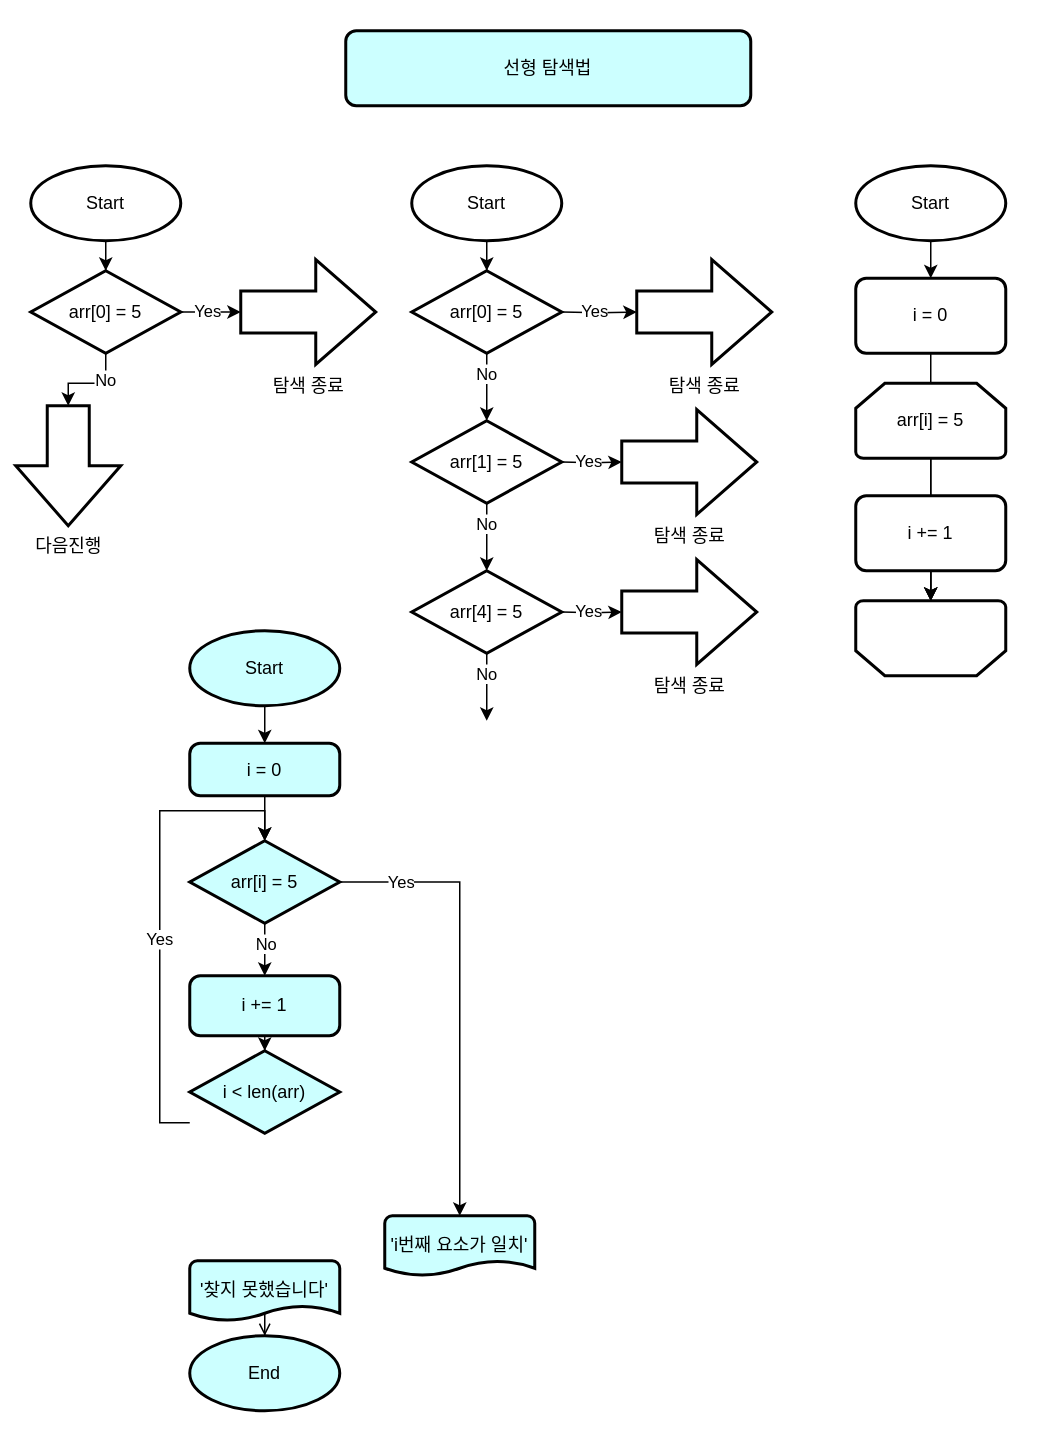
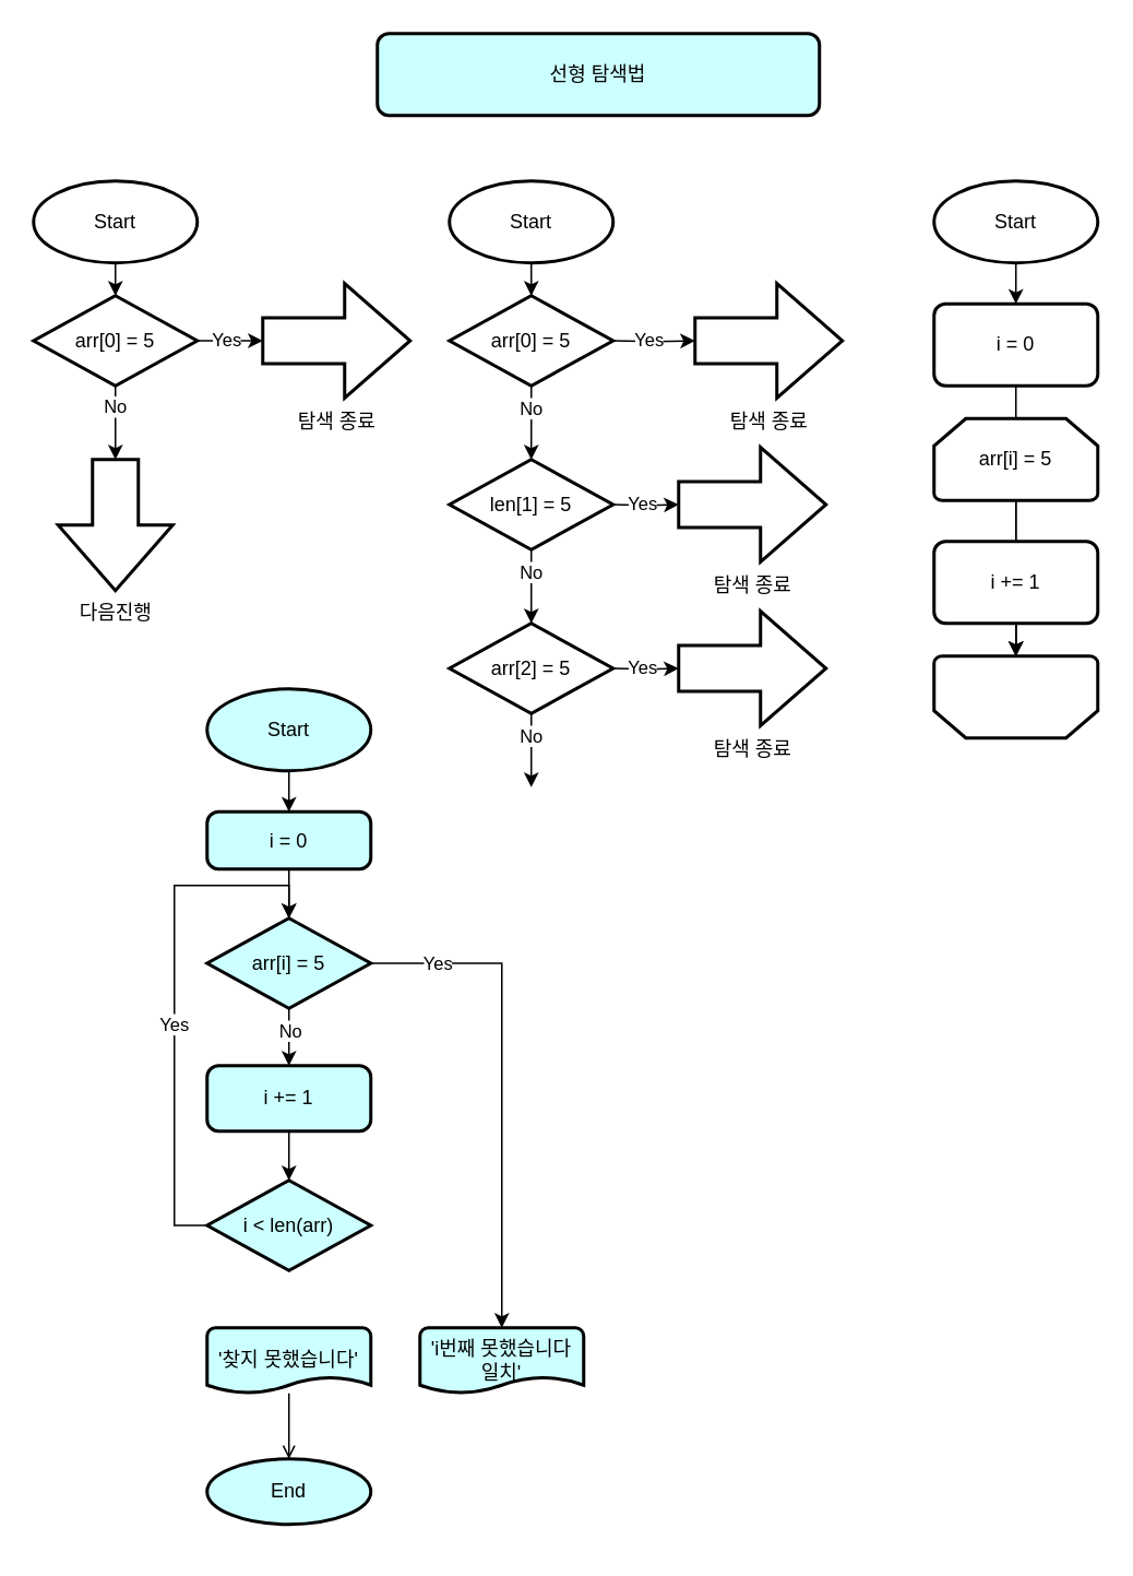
  <mxCell id="0" />
  <mxCell id="1" parent="0" />
  <mxCell id="2" style="edgeStyle=orthogonalEdgeStyle;rounded=0;orthogonalLoop=1;jettySize=auto;html=1;" edge="1" parent="1" source="39" target="40"><mxGeometry relative="1" as="geometry" /></mxCell>
  <mxCell id="3" value="선형 탐색법" style="rounded=1;whiteSpace=wrap;html=1;absoluteArcSize=1;arcSize=14;strokeWidth=2;fillColor=#ccffff;" vertex="1" parent="1"><mxGeometry x="230" y="20" width="270" height="50" as="geometry" /></mxCell>
  <mxCell id="4" style="edgeStyle=orthogonalEdgeStyle;rounded=0;orthogonalLoop=1;jettySize=auto;html=1;entryX=0.5;entryY=0;entryDx=0;entryDy=0;entryPerimeter=0;" edge="1" parent="1" source="5" target="10"><mxGeometry relative="1" as="geometry" /></mxCell>
  <mxCell id="5" value="Start" style="strokeWidth=2;html=1;shape=mxgraph.flowchart.start_1;whiteSpace=wrap;" vertex="1" parent="1"><mxGeometry x="20" y="110" width="100" height="50" as="geometry" /></mxCell>
  <mxCell id="6" style="edgeStyle=orthogonalEdgeStyle;rounded=0;orthogonalLoop=1;jettySize=auto;html=1;entryX=0;entryY=0.5;entryDx=0;entryDy=0;entryPerimeter=0;" edge="1" parent="1" source="10" target="12"><mxGeometry relative="1" as="geometry" /></mxCell>
  <mxCell id="7" value="No" style="edgeLabel;html=1;align=center;verticalAlign=middle;resizable=0;points=[];" vertex="1" connectable="0" parent="6"><mxGeometry x="-0.447" y="-1" relative="1" as="geometry"><mxPoint as="offset" /></mxGeometry></mxCell>
  <mxCell id="8" style="edgeStyle=orthogonalEdgeStyle;rounded=0;orthogonalLoop=1;jettySize=auto;html=1;entryX=0;entryY=0.5;entryDx=0;entryDy=0;entryPerimeter=0;" edge="1" parent="1" source="10" target="11"><mxGeometry relative="1" as="geometry" /></mxCell>
  <mxCell id="9" value="Yes" style="edgeLabel;html=1;align=center;verticalAlign=middle;resizable=0;points=[];" vertex="1" connectable="0" parent="8"><mxGeometry x="-0.156" y="1" relative="1" as="geometry"><mxPoint as="offset" /></mxGeometry></mxCell>
  <mxCell id="10" value="arr[0] = 5" style="strokeWidth=2;html=1;shape=mxgraph.flowchart.decision;whiteSpace=wrap;" vertex="1" parent="1"><mxGeometry x="20" y="180" width="100" height="55" as="geometry" /></mxCell>
  <mxCell id="11" value="탐색 종료" style="verticalLabelPosition=bottom;verticalAlign=top;html=1;strokeWidth=2;shape=mxgraph.arrows2.arrow;dy=0.6;dx=40;notch=0;" vertex="1" parent="1"><mxGeometry x="160" y="172.5" width="90" height="70" as="geometry" /></mxCell>
- <mxCell id="12" value="다음진행" style="verticalLabelPosition=bottom;verticalAlign=top;html=1;strokeWidth=2;shape=mxgraph.arrows2.arrow;dy=0.6;dx=40;notch=0;direction=south;" vertex="1" parent="1"><mxGeometry x="10" y="270" width="70" height="80" as="geometry" /></mxCell>
+ <mxCell id="12" value="다음진행" style="verticalLabelPosition=bottom;verticalAlign=top;html=1;strokeWidth=2;shape=mxgraph.arrows2.arrow;dy=0.6;dx=40;notch=0;direction=south;" vertex="1" parent="1"><mxGeometry x="35" y="280" width="70" height="80" as="geometry" /></mxCell>
  <mxCell id="13" style="edgeStyle=orthogonalEdgeStyle;rounded=0;orthogonalLoop=1;jettySize=auto;html=1;entryX=0.5;entryY=0;entryDx=0;entryDy=0;entryPerimeter=0;" edge="1" parent="1" source="14" target="17"><mxGeometry relative="1" as="geometry" /></mxCell>
  <mxCell id="14" value="Start" style="strokeWidth=2;html=1;shape=mxgraph.flowchart.start_1;whiteSpace=wrap;" vertex="1" parent="1"><mxGeometry x="274" y="110" width="100" height="50" as="geometry" /></mxCell>
  <mxCell id="15" style="edgeStyle=orthogonalEdgeStyle;rounded=0;orthogonalLoop=1;jettySize=auto;html=1;entryX=0;entryY=0.5;entryDx=0;entryDy=0;entryPerimeter=0;" edge="1" parent="1" source="17"><mxGeometry relative="1" as="geometry"><mxPoint x="324" y="280" as="targetPoint" /></mxGeometry></mxCell>
  <mxCell id="16" value="No" style="edgeLabel;html=1;align=center;verticalAlign=middle;resizable=0;points=[];" vertex="1" connectable="0" parent="15"><mxGeometry x="-0.447" y="-1" relative="1" as="geometry"><mxPoint as="offset" /></mxGeometry></mxCell>
  <mxCell id="17" value="arr[0] = 5" style="strokeWidth=2;html=1;shape=mxgraph.flowchart.decision;whiteSpace=wrap;" vertex="1" parent="1"><mxGeometry x="274" y="180" width="100" height="55" as="geometry" /></mxCell>
  <mxCell id="18" style="edgeStyle=orthogonalEdgeStyle;rounded=0;orthogonalLoop=1;jettySize=auto;html=1;entryX=0;entryY=0.5;entryDx=0;entryDy=0;entryPerimeter=0;" edge="1" parent="1" source="20"><mxGeometry relative="1" as="geometry"><mxPoint x="324" y="380" as="targetPoint" /></mxGeometry></mxCell>
  <mxCell id="19" value="No" style="edgeLabel;html=1;align=center;verticalAlign=middle;resizable=0;points=[];" vertex="1" connectable="0" parent="18"><mxGeometry x="-0.447" y="-1" relative="1" as="geometry"><mxPoint as="offset" /></mxGeometry></mxCell>
- <mxCell id="20" value="arr[1] = 5" style="strokeWidth=2;html=1;shape=mxgraph.flowchart.decision;whiteSpace=wrap;" vertex="1" parent="1"><mxGeometry x="274" y="280" width="100" height="55" as="geometry" /></mxCell>
+ <mxCell id="20" value="len[1] = 5" style="strokeWidth=2;html=1;shape=mxgraph.flowchart.decision;whiteSpace=wrap;" vertex="1" parent="1"><mxGeometry x="274" y="280" width="100" height="55" as="geometry" /></mxCell>
  <mxCell id="21" style="edgeStyle=orthogonalEdgeStyle;rounded=0;orthogonalLoop=1;jettySize=auto;html=1;entryX=0;entryY=0.5;entryDx=0;entryDy=0;entryPerimeter=0;" edge="1" parent="1" source="23"><mxGeometry relative="1" as="geometry"><mxPoint x="324" y="480" as="targetPoint" /></mxGeometry></mxCell>
  <mxCell id="22" value="No" style="edgeLabel;html=1;align=center;verticalAlign=middle;resizable=0;points=[];" vertex="1" connectable="0" parent="21"><mxGeometry x="-0.447" y="-1" relative="1" as="geometry"><mxPoint as="offset" /></mxGeometry></mxCell>
- <mxCell id="23" value="arr[4] = 5" style="strokeWidth=2;html=1;shape=mxgraph.flowchart.decision;whiteSpace=wrap;" vertex="1" parent="1"><mxGeometry x="274" y="380" width="100" height="55" as="geometry" /></mxCell>
+ <mxCell id="23" value="arr[2] = 5" style="strokeWidth=2;html=1;shape=mxgraph.flowchart.decision;whiteSpace=wrap;" vertex="1" parent="1"><mxGeometry x="274" y="380" width="100" height="55" as="geometry" /></mxCell>
  <mxCell id="24" style="edgeStyle=orthogonalEdgeStyle;rounded=0;orthogonalLoop=1;jettySize=auto;html=1;entryX=0;entryY=0.5;entryDx=0;entryDy=0;entryPerimeter=0;" edge="1" parent="1" target="26"><mxGeometry relative="1" as="geometry"><mxPoint x="374" y="307.5" as="sourcePoint" /></mxGeometry></mxCell>
  <mxCell id="25" value="Yes" style="edgeLabel;html=1;align=center;verticalAlign=middle;resizable=0;points=[];" vertex="1" connectable="0" parent="24"><mxGeometry x="-0.156" y="1" relative="1" as="geometry"><mxPoint as="offset" /></mxGeometry></mxCell>
  <mxCell id="26" value="탐색 종료" style="verticalLabelPosition=bottom;verticalAlign=top;html=1;strokeWidth=2;shape=mxgraph.arrows2.arrow;dy=0.6;dx=40;notch=0;" vertex="1" parent="1"><mxGeometry x="414" y="272.5" width="90" height="70" as="geometry" /></mxCell>
  <mxCell id="27" style="edgeStyle=orthogonalEdgeStyle;rounded=0;orthogonalLoop=1;jettySize=auto;html=1;entryX=0;entryY=0.5;entryDx=0;entryDy=0;entryPerimeter=0;" edge="1" parent="1" target="29"><mxGeometry relative="1" as="geometry"><mxPoint x="374" y="407.5" as="sourcePoint" /></mxGeometry></mxCell>
  <mxCell id="28" value="Yes" style="edgeLabel;html=1;align=center;verticalAlign=middle;resizable=0;points=[];" vertex="1" connectable="0" parent="27"><mxGeometry x="-0.156" y="1" relative="1" as="geometry"><mxPoint as="offset" /></mxGeometry></mxCell>
  <mxCell id="29" value="탐색 종료" style="verticalLabelPosition=bottom;verticalAlign=top;html=1;strokeWidth=2;shape=mxgraph.arrows2.arrow;dy=0.6;dx=40;notch=0;" vertex="1" parent="1"><mxGeometry x="414" y="372.5" width="90" height="70" as="geometry" /></mxCell>
  <mxCell id="30" style="edgeStyle=orthogonalEdgeStyle;rounded=0;orthogonalLoop=1;jettySize=auto;html=1;entryX=0;entryY=0.5;entryDx=0;entryDy=0;entryPerimeter=0;" edge="1" parent="1" target="32"><mxGeometry relative="1" as="geometry"><mxPoint x="374" y="207.5" as="sourcePoint" /></mxGeometry></mxCell>
  <mxCell id="31" value="Yes" style="edgeLabel;html=1;align=center;verticalAlign=middle;resizable=0;points=[];" vertex="1" connectable="0" parent="30"><mxGeometry x="-0.156" y="1" relative="1" as="geometry"><mxPoint as="offset" /></mxGeometry></mxCell>
  <mxCell id="32" value="탐색 종료" style="verticalLabelPosition=bottom;verticalAlign=top;html=1;strokeWidth=2;shape=mxgraph.arrows2.arrow;dy=0.6;dx=40;notch=0;" vertex="1" parent="1"><mxGeometry x="424" y="172.5" width="90" height="70" as="geometry" /></mxCell>
  <mxCell id="33" value="" style="edgeStyle=orthogonalEdgeStyle;rounded=0;orthogonalLoop=1;jettySize=auto;html=1;" edge="1" parent="1" source="34" target="40"><mxGeometry relative="1" as="geometry" /></mxCell>
  <mxCell id="34" value="arr[i] = 5" style="strokeWidth=2;html=1;shape=mxgraph.flowchart.loop_limit;whiteSpace=wrap;" vertex="1" parent="1"><mxGeometry x="570" y="255" width="100" height="50" as="geometry" /></mxCell>
  <mxCell id="35" value="" style="edgeStyle=orthogonalEdgeStyle;rounded=0;orthogonalLoop=1;jettySize=auto;html=1;" edge="1" parent="1" source="36" target="40"><mxGeometry relative="1" as="geometry" /></mxCell>
  <mxCell id="36" value="i += 1" style="rounded=1;whiteSpace=wrap;html=1;absoluteArcSize=1;arcSize=14;strokeWidth=2;" vertex="1" parent="1"><mxGeometry x="570" y="330" width="100" height="50" as="geometry" /></mxCell>
  <mxCell id="37" style="edgeStyle=orthogonalEdgeStyle;rounded=0;orthogonalLoop=1;jettySize=auto;html=1;entryX=0.5;entryY=0;entryDx=0;entryDy=0;" edge="1" parent="1" source="38" target="39"><mxGeometry relative="1" as="geometry" /></mxCell>
  <mxCell id="38" value="Start" style="strokeWidth=2;html=1;shape=mxgraph.flowchart.start_1;whiteSpace=wrap;" vertex="1" parent="1"><mxGeometry x="570" y="110" width="100" height="50" as="geometry" /></mxCell>
  <mxCell id="39" value="i = 0" style="rounded=1;whiteSpace=wrap;html=1;absoluteArcSize=1;arcSize=14;strokeWidth=2;" vertex="1" parent="1"><mxGeometry x="570" y="185" width="100" height="50" as="geometry" /></mxCell>
  <mxCell id="40" value="" style="strokeWidth=2;html=1;shape=mxgraph.flowchart.loop_limit;whiteSpace=wrap;direction=west;" vertex="1" parent="1"><mxGeometry x="570" y="400" width="100" height="50" as="geometry" /></mxCell>
  <mxCell id="41" style="edgeStyle=orthogonalEdgeStyle;rounded=0;orthogonalLoop=1;jettySize=auto;html=1;entryX=0.5;entryY=0;entryDx=0;entryDy=0;fillColor=#CCFFFF;" edge="1" parent="1" source="42" target="44"><mxGeometry relative="1" as="geometry" /></mxCell>
  <mxCell id="42" value="Start" style="strokeWidth=2;html=1;shape=mxgraph.flowchart.start_1;whiteSpace=wrap;fillColor=#CCFFFF;" vertex="1" parent="1"><mxGeometry x="126" y="420" width="100" height="50" as="geometry" /></mxCell>
  <mxCell id="43" style="edgeStyle=orthogonalEdgeStyle;rounded=0;orthogonalLoop=1;jettySize=auto;html=1;entryX=0.5;entryY=0;entryDx=0;entryDy=0;entryPerimeter=0;fillColor=#CCFFFF;" edge="1" parent="1" source="44" target="49"><mxGeometry relative="1" as="geometry" /></mxCell>
  <mxCell id="44" value="i = 0" style="rounded=1;whiteSpace=wrap;html=1;absoluteArcSize=1;arcSize=14;strokeWidth=2;fillColor=#CCFFFF;" vertex="1" parent="1"><mxGeometry x="126" y="495" width="100" height="35" as="geometry" /></mxCell>
  <mxCell id="45" style="edgeStyle=orthogonalEdgeStyle;rounded=0;orthogonalLoop=1;jettySize=auto;html=1;fillColor=#CCFFFF;" edge="1" parent="1" source="49" target="51"><mxGeometry relative="1" as="geometry" /></mxCell>
  <mxCell id="46" value="No" style="edgeLabel;html=1;align=center;verticalAlign=middle;resizable=0;points=[];fillColor=#CCFFFF;" vertex="1" connectable="0" parent="45"><mxGeometry x="-0.441" relative="1" as="geometry"><mxPoint as="offset" /></mxGeometry></mxCell>
  <mxCell id="47" style="edgeStyle=orthogonalEdgeStyle;rounded=0;orthogonalLoop=1;jettySize=auto;html=1;fillColor=#CCFFFF;" edge="1" parent="1" source="49" target="57"><mxGeometry relative="1" as="geometry"><mxPoint x="286" y="587.5" as="targetPoint" /></mxGeometry></mxCell>
  <mxCell id="48" value="Yes" style="edgeLabel;html=1;align=center;verticalAlign=middle;resizable=0;points=[];fillColor=#CCFFFF;" vertex="1" connectable="0" parent="47"><mxGeometry x="-0.399" relative="1" as="geometry"><mxPoint x="-40" y="-11" as="offset" /></mxGeometry></mxCell>
  <mxCell id="49" value="arr[i] = 5" style="strokeWidth=2;html=1;shape=mxgraph.flowchart.decision;whiteSpace=wrap;fillColor=#CCFFFF;" vertex="1" parent="1"><mxGeometry x="126" y="560" width="100" height="55" as="geometry" /></mxCell>
  <mxCell id="50" style="edgeStyle=orthogonalEdgeStyle;rounded=0;orthogonalLoop=1;jettySize=auto;html=1;fillColor=#CCFFFF;" edge="1" parent="1" source="51" target="54"><mxGeometry relative="1" as="geometry" /></mxCell>
  <mxCell id="51" value="i += 1" style="rounded=1;whiteSpace=wrap;html=1;absoluteArcSize=1;arcSize=14;strokeWidth=2;fillColor=#CCFFFF;" vertex="1" parent="1"><mxGeometry x="126" y="650" width="100" height="40" as="geometry" /></mxCell>
  <mxCell id="52" style="edgeStyle=orthogonalEdgeStyle;rounded=0;orthogonalLoop=1;jettySize=auto;html=1;entryX=0.5;entryY=0;entryDx=0;entryDy=0;entryPerimeter=0;fillColor=#CCFFFF;" edge="1" parent="1" source="54" target="49"><mxGeometry relative="1" as="geometry"><Array as="points"><mxPoint x="106" y="748" /><mxPoint x="106" y="540" /><mxPoint x="176" y="540" /></Array></mxGeometry></mxCell>
  <mxCell id="53" value="Yes" style="edgeLabel;html=1;align=center;verticalAlign=middle;resizable=0;points=[];fillColor=#CCFFFF;" vertex="1" connectable="0" parent="52"><mxGeometry x="-0.1" y="1" relative="1" as="geometry"><mxPoint as="offset" /></mxGeometry></mxCell>
- <mxCell id="54" value="i &amp;lt; len(arr)" style="strokeWidth=2;html=1;shape=mxgraph.flowchart.decision;whiteSpace=wrap;fillColor=#CCFFFF;" vertex="1" parent="1"><mxGeometry x="126" y="700" width="100" height="55" as="geometry" /></mxCell>
+ <mxCell id="54" value="i &amp;lt; len(arr)" style="strokeWidth=2;html=1;shape=mxgraph.flowchart.decision;whiteSpace=wrap;fillColor=#CCFFFF;" vertex="1" parent="1"><mxGeometry x="126" y="720" width="100" height="55" as="geometry" /></mxCell>
  <mxCell id="55" style="edgeStyle=orthogonalEdgeStyle;rounded=0;orthogonalLoop=1;jettySize=auto;html=1;fillColor=#CCFFFF;endArrow=open;" edge="1" parent="1" source="56" target="58"><mxGeometry relative="1" as="geometry" /></mxCell>
- <mxCell id="56" value="'찾지 못했습니다'" style="strokeWidth=2;html=1;shape=mxgraph.flowchart.document2;whiteSpace=wrap;size=0.25;fillColor=#CCFFFF;" vertex="1" parent="1"><mxGeometry x="126" y="840" width="100" height="40" as="geometry" /></mxCell>
- <mxCell id="57" value="'i번째 요소가 일치'" style="strokeWidth=2;html=1;shape=mxgraph.flowchart.document2;whiteSpace=wrap;size=0.25;fillColor=#CCFFFF;" vertex="1" parent="1"><mxGeometry x="256" y="810" width="100" height="40" as="geometry" /></mxCell>
- <mxCell id="58" value="End" style="strokeWidth=2;html=1;shape=mxgraph.flowchart.start_1;whiteSpace=wrap;fillColor=#CCFFFF;" vertex="1" parent="1"><mxGeometry x="126" y="890" width="100" height="50" as="geometry" /></mxCell>
+ <mxCell id="56" value="'찾지 못했습니다'" style="strokeWidth=2;html=1;shape=mxgraph.flowchart.document2;whiteSpace=wrap;size=0.25;fillColor=#CCFFFF;" vertex="1" parent="1"><mxGeometry x="126" y="810" width="100" height="40" as="geometry" /></mxCell>
+ <mxCell id="57" value="'i번째 못했습니다 일치'" style="strokeWidth=2;html=1;shape=mxgraph.flowchart.document2;whiteSpace=wrap;size=0.25;fillColor=#CCFFFF;" vertex="1" parent="1"><mxGeometry x="256" y="810" width="100" height="40" as="geometry" /></mxCell>
+ <mxCell id="58" value="End" style="strokeWidth=2;html=1;shape=mxgraph.flowchart.start_1;whiteSpace=wrap;fillColor=#CCFFFF;" vertex="1" parent="1"><mxGeometry x="126" y="890" width="100" height="40" as="geometry" /></mxCell>
